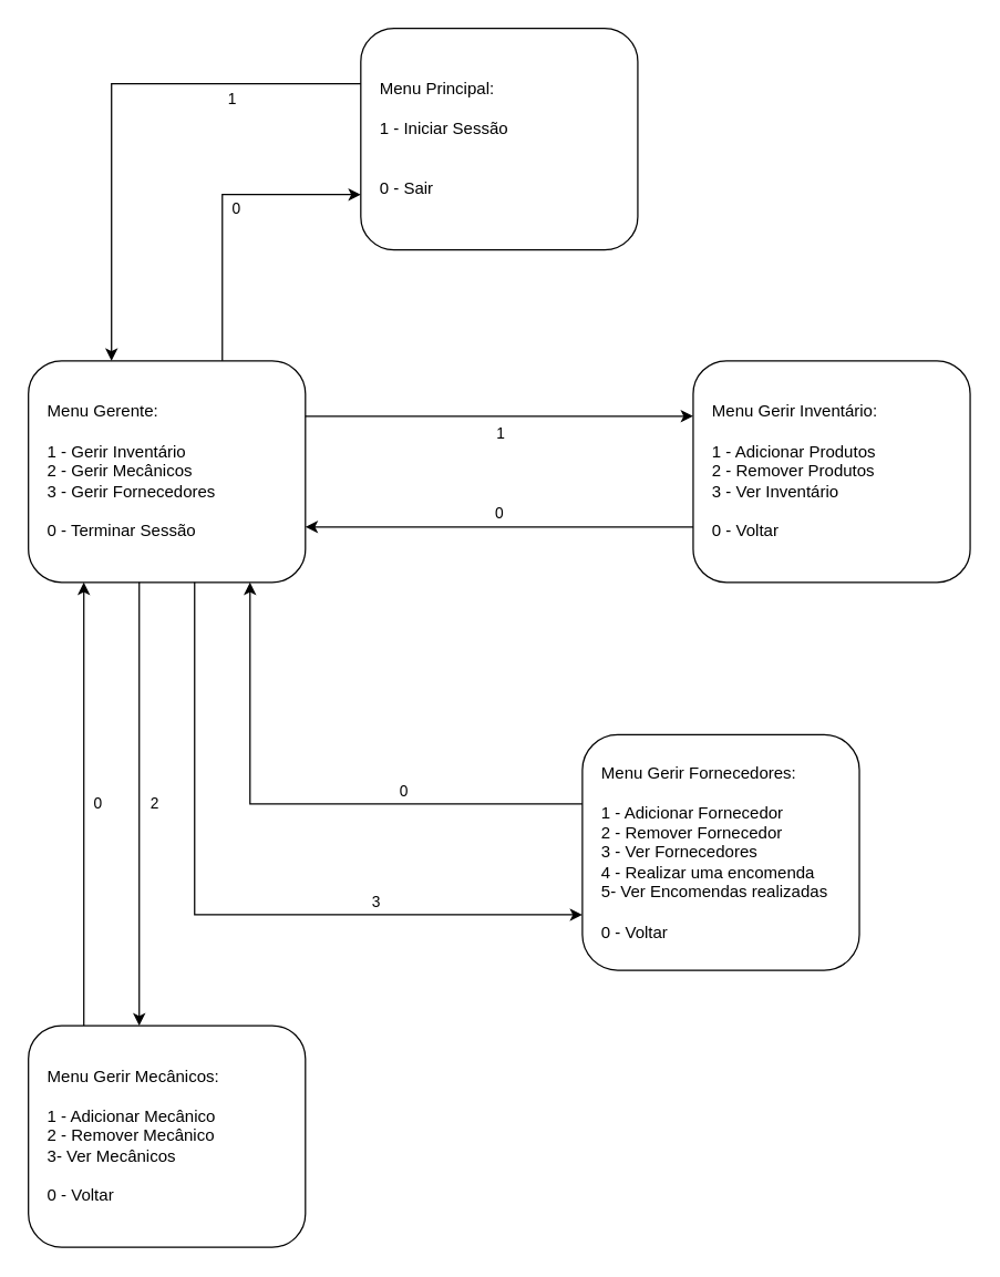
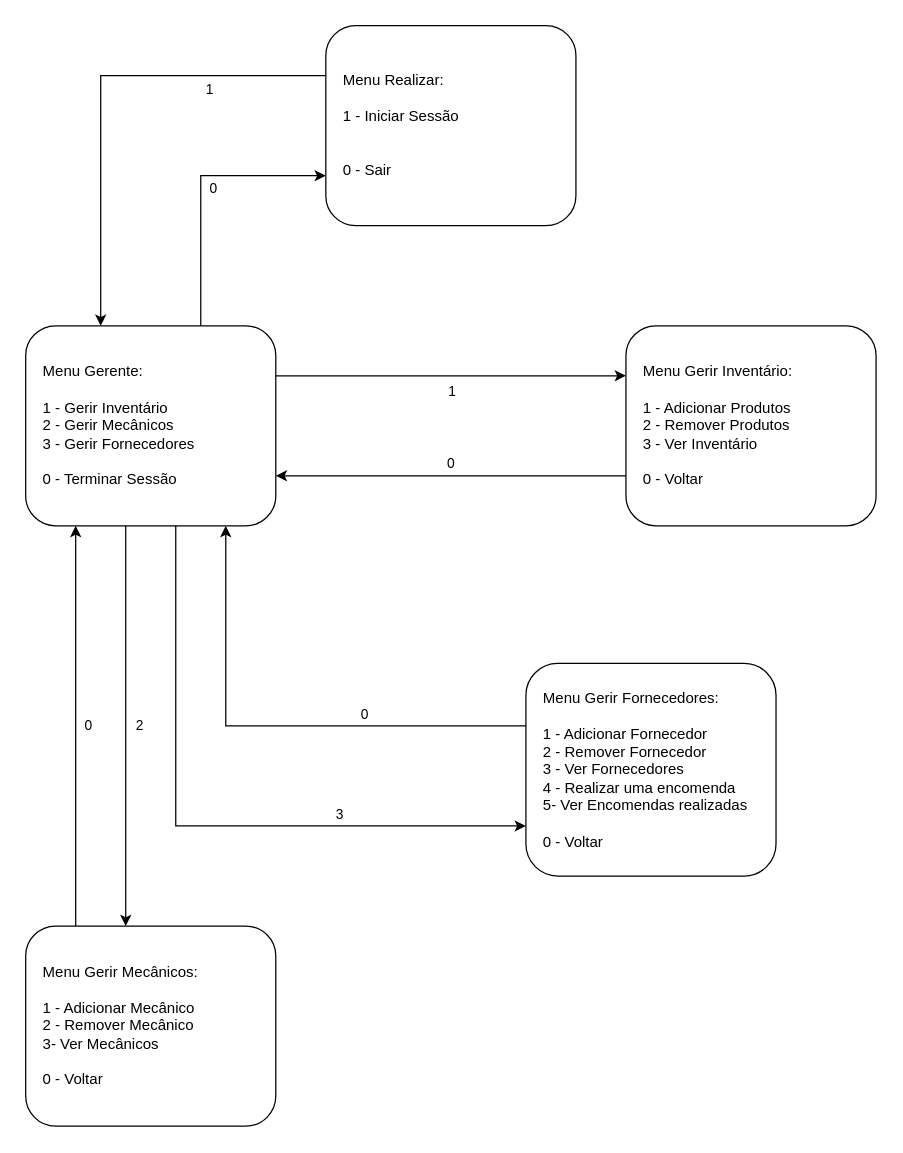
  <mxCell id="0" />
  <mxCell id="1" parent="0" />
- <mxCell id="2" value="Menu Principal:&lt;br&gt;&lt;br&gt;&lt;div&gt;1 - Iniciar Sessão&lt;/div&gt;&lt;div&gt;&lt;br&gt;&lt;/div&gt;&lt;div&gt;&lt;br&gt;&lt;/div&gt;0 - Sair" style="rounded=1;whiteSpace=wrap;html=1;align=left;spacingLeft=12;" parent="1" vertex="1"><mxGeometry x="260" y="20" width="200" height="160" as="geometry" /></mxCell>
+ <mxCell id="2" value="Menu Realizar:&lt;br&gt;&lt;br&gt;&lt;div&gt;1 - Iniciar Sessão&lt;/div&gt;&lt;div&gt;&lt;br&gt;&lt;/div&gt;&lt;div&gt;&lt;br&gt;&lt;/div&gt;0 - Sair" style="rounded=1;whiteSpace=wrap;html=1;align=left;spacingLeft=12;" parent="1" vertex="1"><mxGeometry x="260" y="20" width="200" height="160" as="geometry" /></mxCell>
  <mxCell id="3" value="Menu Gerente:&lt;br&gt;&lt;div&gt;&lt;br&gt;&lt;/div&gt;&lt;div&gt;1 - Gerir Inventário&lt;/div&gt;&lt;div&gt;2 - Gerir Mecânicos&lt;br&gt;&lt;/div&gt;&lt;div&gt;3 - Gerir Fornecedores&lt;/div&gt;&lt;div&gt;&lt;br&gt;&lt;/div&gt;0 - Terminar Sessão" style="rounded=1;whiteSpace=wrap;html=1;align=left;spacingLeft=12;" parent="1" vertex="1"><mxGeometry x="20" y="260" width="200" height="160" as="geometry" /></mxCell>
  <mxCell id="4" value="" style="edgeStyle=orthogonalEdgeStyle;rounded=0;orthogonalLoop=1;jettySize=auto;html=1;" parent="1" source="2" target="3" edge="1"><mxGeometry relative="1" as="geometry"><mxPoint x="80" y="40" as="sourcePoint" /><Array as="points"><mxPoint x="80" y="60" /></Array><mxPoint x="120" y="180" as="targetPoint" /></mxGeometry></mxCell>
  <mxCell id="5" value="1" style="edgeLabel;html=1;align=center;verticalAlign=middle;resizable=0;points=[];" parent="4" vertex="1" connectable="0"><mxGeometry x="-0.612" y="-1" relative="1" as="geometry"><mxPoint x="-20" y="11" as="offset" /></mxGeometry></mxCell>
  <mxCell id="6" value="Menu Gerir Inventário:&lt;br&gt;&lt;div&gt;&lt;br&gt;&lt;/div&gt;1 - Adicionar Produtos&lt;br&gt;&lt;div&gt;2 - Remover Produtos&lt;/div&gt;&lt;div&gt;3 - Ver Inventário&lt;br&gt;&lt;/div&gt;&lt;div&gt;&lt;br&gt;&lt;/div&gt;0 - Voltar" style="rounded=1;whiteSpace=wrap;html=1;align=left;spacingLeft=12;direction=east;" parent="1" vertex="1"><mxGeometry x="500" y="260" width="200" height="160" as="geometry" /></mxCell>
  <mxCell id="7" value="" style="edgeStyle=orthogonalEdgeStyle;rounded=0;orthogonalLoop=1;jettySize=auto;html=1;" parent="1" source="3" target="6" edge="1"><mxGeometry relative="1" as="geometry"><mxPoint x="290" y="280" as="sourcePoint" /><Array as="points"><mxPoint x="370" y="300" /><mxPoint x="370" y="300" /></Array><mxPoint x="290" y="400" as="targetPoint" /></mxGeometry></mxCell>
  <mxCell id="8" value="1" style="edgeLabel;html=1;align=center;verticalAlign=middle;resizable=0;points=[];" parent="7" vertex="1" connectable="0"><mxGeometry x="-0.612" y="-1" relative="1" as="geometry"><mxPoint x="86" y="11" as="offset" /></mxGeometry></mxCell>
  <mxCell id="9" value="Menu Gerir Mecânicos:&lt;div&gt;&lt;br&gt;&lt;/div&gt;&lt;div&gt;1 - Adicionar Mecânico&lt;/div&gt;&lt;div&gt;2 - Remover Mecânico&lt;/div&gt;&lt;div&gt;3- Ver Mecânicos&lt;/div&gt;&lt;div&gt;&lt;br&gt;&lt;/div&gt;0 - Voltar" style="rounded=1;whiteSpace=wrap;html=1;align=left;spacingLeft=12;" parent="1" vertex="1"><mxGeometry x="20" y="740" width="200" height="160" as="geometry" /></mxCell>
  <mxCell id="10" value="0" style="edgeStyle=orthogonalEdgeStyle;rounded=0;orthogonalLoop=1;jettySize=auto;html=1;" parent="1" source="9" target="3" edge="1"><mxGeometry y="-10" relative="1" as="geometry"><mxPoint x="520" y="550" as="sourcePoint" /><Array as="points"><mxPoint x="60" y="490" /><mxPoint x="60" y="490" /></Array><mxPoint x="530" y="510" as="targetPoint" /><mxPoint as="offset" /></mxGeometry></mxCell>
  <mxCell id="11" value="0" style="edgeStyle=orthogonalEdgeStyle;rounded=0;orthogonalLoop=1;jettySize=auto;html=1;" parent="1" source="3" target="2" edge="1"><mxGeometry y="-10" relative="1" as="geometry"><mxPoint x="180" y="300" as="sourcePoint" /><Array as="points"><mxPoint x="160" y="140" /></Array><mxPoint x="180" y="180" as="targetPoint" /><mxPoint as="offset" /></mxGeometry></mxCell>
  <mxCell id="12" value="0" style="edgeStyle=orthogonalEdgeStyle;rounded=0;orthogonalLoop=1;jettySize=auto;html=1;" parent="1" source="6" target="3" edge="1"><mxGeometry y="-10" relative="1" as="geometry"><mxPoint x="310.03" y="390" as="sourcePoint" /><Array as="points"><mxPoint x="370" y="380" /><mxPoint x="370" y="380" /></Array><mxPoint x="310.03" y="270" as="targetPoint" /><mxPoint as="offset" /></mxGeometry></mxCell>
  <mxCell id="13" value="" style="edgeStyle=orthogonalEdgeStyle;rounded=0;orthogonalLoop=1;jettySize=auto;html=1;" parent="1" source="3" target="15" edge="1"><mxGeometry relative="1" as="geometry"><mxPoint x="60" y="460" as="sourcePoint" /><Array as="points"><mxPoint x="140" y="660" /></Array><mxPoint x="60" y="580" as="targetPoint" /></mxGeometry></mxCell>
  <mxCell id="14" value="3" style="edgeLabel;html=1;align=center;verticalAlign=middle;resizable=0;points=[];" parent="13" vertex="1" connectable="0"><mxGeometry x="-0.612" y="-1" relative="1" as="geometry"><mxPoint x="131" y="129" as="offset" /></mxGeometry></mxCell>
  <mxCell id="15" value="Menu Gerir Fornecedores:&lt;br&gt;&lt;div&gt;&lt;br&gt;&lt;/div&gt;&lt;div&gt;1 - Adicionar Fornecedor&lt;div&gt;2 - Remover Fornecedor&lt;br&gt;&lt;/div&gt;&lt;div&gt;3 - Ver Fornecedores&lt;/div&gt;&lt;div&gt;4 - Realizar uma encomenda&lt;br&gt;&lt;/div&gt;&lt;/div&gt;&lt;div&gt;5- Ver Encomendas realizadas&lt;/div&gt;&lt;div&gt;&lt;br&gt;&lt;/div&gt;0 - Voltar" style="rounded=1;whiteSpace=wrap;html=1;align=left;spacingLeft=12;" parent="1" vertex="1"><mxGeometry x="420" y="530" width="200" height="170" as="geometry" /></mxCell>
  <mxCell id="16" value="" style="edgeStyle=orthogonalEdgeStyle;rounded=0;orthogonalLoop=1;jettySize=auto;html=1;" parent="1" source="3" target="9" edge="1"><mxGeometry relative="1" as="geometry"><mxPoint x="170" y="430" as="sourcePoint" /><Array as="points"><mxPoint x="100" y="590" /><mxPoint x="100" y="590" /></Array><mxPoint x="170" y="750" as="targetPoint" /></mxGeometry></mxCell>
  <mxCell id="17" value="2" style="edgeLabel;html=1;align=center;verticalAlign=middle;resizable=0;points=[];" parent="16" vertex="1" connectable="0"><mxGeometry x="-0.612" y="-1" relative="1" as="geometry"><mxPoint x="11" y="97" as="offset" /></mxGeometry></mxCell>
  <mxCell id="18" value="" style="edgeStyle=orthogonalEdgeStyle;rounded=0;orthogonalLoop=1;jettySize=auto;html=1;startArrow=classic;startFill=1;endArrow=none;endFill=0;" parent="1" source="3" target="15" edge="1"><mxGeometry relative="1" as="geometry"><mxPoint x="150" y="430" as="sourcePoint" /><Array as="points"><mxPoint x="180" y="580" /></Array><mxPoint x="430" y="690" as="targetPoint" /></mxGeometry></mxCell>
  <mxCell id="19" value="0" style="edgeLabel;html=1;align=center;verticalAlign=middle;resizable=0;points=[];" parent="18" vertex="1" connectable="0"><mxGeometry x="-0.612" y="-1" relative="1" as="geometry"><mxPoint x="111" y="72" as="offset" /></mxGeometry></mxCell>
